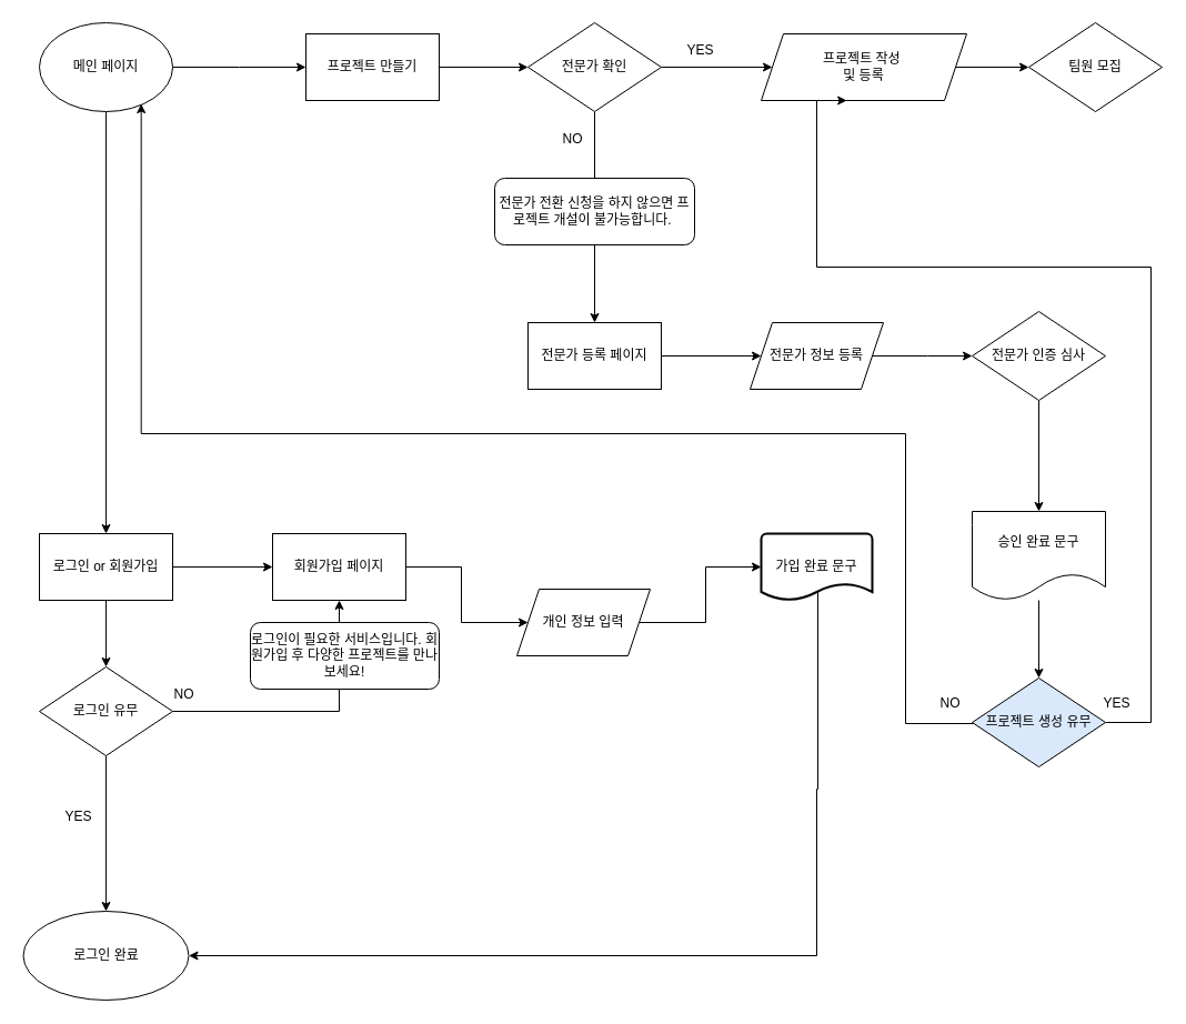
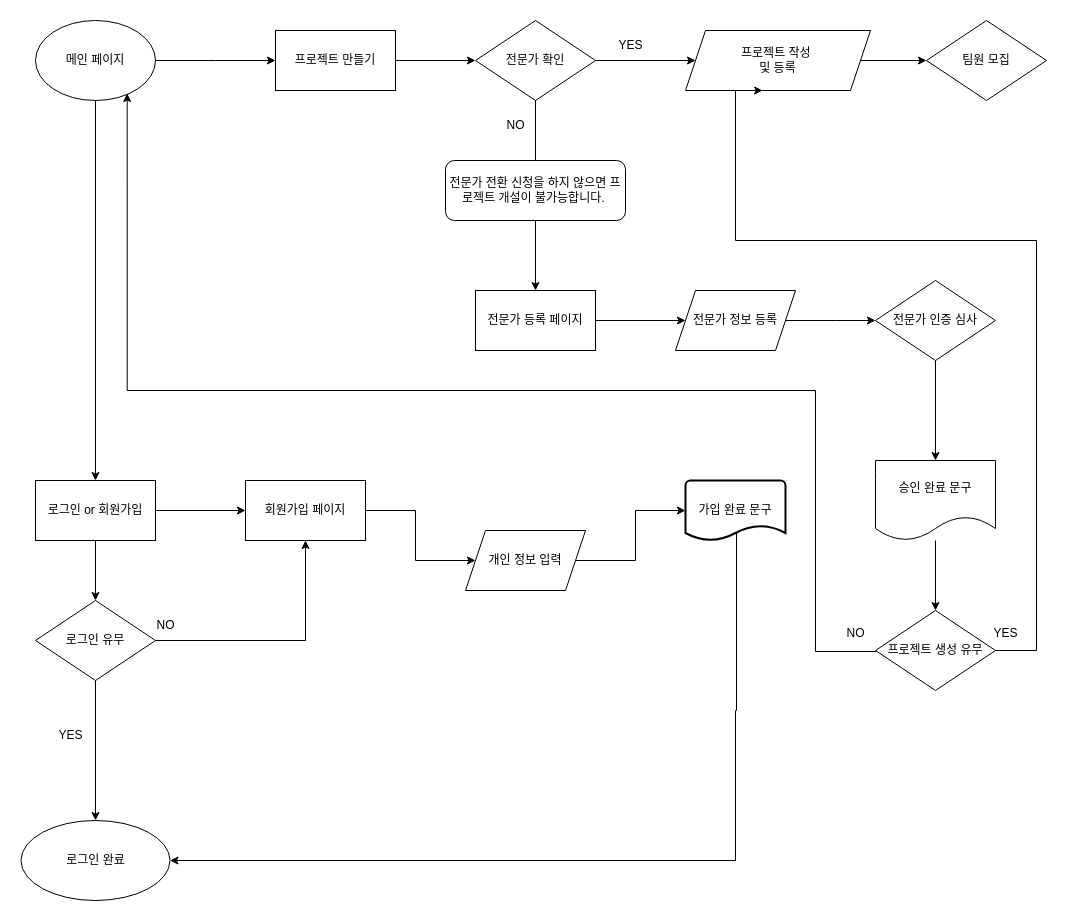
  <mxCell id="0" />
  <mxCell id="1" parent="0" />
  <mxCell id="2" style="edgeStyle=orthogonalEdgeStyle;rounded=0;orthogonalLoop=1;jettySize=auto;html=1;entryX=0.5;entryY=1;entryDx=0;entryDy=0;" parent="1" source="4" target="16" edge="1"><mxGeometry relative="1" as="geometry"><mxPoint x="415" y="640" as="targetPoint" /></mxGeometry></mxCell>
  <mxCell id="3" style="edgeStyle=orthogonalEdgeStyle;rounded=0;orthogonalLoop=1;jettySize=auto;html=1;exitX=0.5;exitY=1;exitDx=0;exitDy=0;entryX=0.5;entryY=0;entryDx=0;entryDy=0;" edge="1" parent="1" source="4" target="11"><mxGeometry relative="1" as="geometry" /></mxCell>
  <mxCell id="4" value="로그인 유무" style="rhombus;whiteSpace=wrap;html=1;" parent="1" vertex="1"><mxGeometry x="35" y="600" width="120" height="80" as="geometry" /></mxCell>
  <mxCell id="5" value="NO" style="text;html=1;align=center;verticalAlign=middle;resizable=0;points=[];autosize=1;strokeColor=none;fillColor=none;" parent="1" vertex="1"><mxGeometry x="145" y="610" width="40" height="30" as="geometry" /></mxCell>
- <mxCell id="6" value="&lt;font&gt;로그인이 필요한 서비스입니다. 회원가입 후 다양한 프로젝트를 만나보세요!&lt;/font&gt;" style="rounded=1;whiteSpace=wrap;html=1;align=center;" parent="1" vertex="1"><mxGeometry x="225" y="560" width="170" height="60" as="geometry" /></mxCell>
  <mxCell id="7" value="YES" style="text;html=1;align=center;verticalAlign=middle;resizable=0;points=[];autosize=1;strokeColor=none;fillColor=none;" parent="1" vertex="1"><mxGeometry x="45" y="720" width="50" height="30" as="geometry" /></mxCell>
  <mxCell id="8" value="" style="edgeStyle=orthogonalEdgeStyle;rounded=0;orthogonalLoop=1;jettySize=auto;html=1;" edge="1" parent="1" source="10" target="14"><mxGeometry relative="1" as="geometry" /></mxCell>
  <mxCell id="9" style="edgeStyle=orthogonalEdgeStyle;rounded=0;orthogonalLoop=1;jettySize=auto;html=1;exitX=1;exitY=0.5;exitDx=0;exitDy=0;entryX=0;entryY=0.5;entryDx=0;entryDy=0;" edge="1" parent="1" source="10"><mxGeometry relative="1" as="geometry"><mxPoint x="275" y="60" as="targetPoint" /></mxGeometry></mxCell>
  <mxCell id="10" value="메인 페이지" style="ellipse;whiteSpace=wrap;html=1;" vertex="1" parent="1"><mxGeometry x="35" y="20" width="120" height="80" as="geometry" /></mxCell>
  <mxCell id="11" value="로그인 완료" style="ellipse;whiteSpace=wrap;html=1;" vertex="1" parent="1"><mxGeometry x="20.5" y="820" width="149" height="80" as="geometry" /></mxCell>
  <mxCell id="12" style="edgeStyle=orthogonalEdgeStyle;rounded=0;orthogonalLoop=1;jettySize=auto;html=1;entryX=0.5;entryY=0;entryDx=0;entryDy=0;" edge="1" parent="1" source="14" target="4"><mxGeometry relative="1" as="geometry" /></mxCell>
  <mxCell id="13" style="edgeStyle=orthogonalEdgeStyle;rounded=0;orthogonalLoop=1;jettySize=auto;html=1;exitX=1;exitY=0.5;exitDx=0;exitDy=0;entryX=0;entryY=0.5;entryDx=0;entryDy=0;" edge="1" parent="1" source="14" target="16"><mxGeometry relative="1" as="geometry" /></mxCell>
  <mxCell id="14" value="로그인 or 회원가입" style="whiteSpace=wrap;html=1;" vertex="1" parent="1"><mxGeometry x="35" y="480" width="120" height="60" as="geometry" /></mxCell>
  <mxCell id="15" style="edgeStyle=orthogonalEdgeStyle;rounded=0;orthogonalLoop=1;jettySize=auto;html=1;exitX=1;exitY=0.5;exitDx=0;exitDy=0;entryX=0;entryY=0.5;entryDx=0;entryDy=0;" edge="1" parent="1" source="16" target="17"><mxGeometry relative="1" as="geometry" /></mxCell>
  <mxCell id="16" value="회원가입 페이지" style="whiteSpace=wrap;html=1;" vertex="1" parent="1"><mxGeometry x="245" y="480" width="120" height="60" as="geometry" /></mxCell>
  <mxCell id="17" value="개인 정보 입력" style="shape=parallelogram;perimeter=parallelogramPerimeter;whiteSpace=wrap;html=1;fixedSize=1;" vertex="1" parent="1"><mxGeometry x="465" y="530" width="120" height="60" as="geometry" /></mxCell>
  <mxCell id="18" style="edgeStyle=orthogonalEdgeStyle;rounded=0;orthogonalLoop=1;jettySize=auto;html=1;entryX=1;entryY=0.5;entryDx=0;entryDy=0;exitX=0.51;exitY=0.833;exitDx=0;exitDy=0;exitPerimeter=0;" edge="1" parent="1" source="19" target="11"><mxGeometry relative="1" as="geometry"><mxPoint x="475" y="860" as="targetPoint" /><Array as="points"><mxPoint x="735" y="710" /><mxPoint x="736" y="860" /></Array></mxGeometry></mxCell>
  <mxCell id="19" value="가입 완료 문구" style="strokeWidth=2;html=1;shape=mxgraph.flowchart.document2;whiteSpace=wrap;size=0.25;" vertex="1" parent="1"><mxGeometry x="685" y="480" width="100" height="60" as="geometry" /></mxCell>
  <mxCell id="20" style="edgeStyle=orthogonalEdgeStyle;rounded=0;orthogonalLoop=1;jettySize=auto;html=1;exitX=1;exitY=0.5;exitDx=0;exitDy=0;entryX=0;entryY=0.5;entryDx=0;entryDy=0;entryPerimeter=0;" edge="1" parent="1" source="17" target="19"><mxGeometry relative="1" as="geometry" /></mxCell>
  <mxCell id="21" style="edgeStyle=orthogonalEdgeStyle;rounded=0;orthogonalLoop=1;jettySize=auto;html=1;exitX=1;exitY=0.5;exitDx=0;exitDy=0;entryX=0;entryY=0.5;entryDx=0;entryDy=0;" edge="1" parent="1" source="22" target="25"><mxGeometry relative="1" as="geometry" /></mxCell>
  <mxCell id="22" value="프로젝트 만들기" style="rounded=0;whiteSpace=wrap;html=1;" vertex="1" parent="1"><mxGeometry x="275" y="30" width="120" height="60" as="geometry" /></mxCell>
  <mxCell id="23" style="edgeStyle=orthogonalEdgeStyle;rounded=0;orthogonalLoop=1;jettySize=auto;html=1;exitX=1;exitY=0.5;exitDx=0;exitDy=0;entryX=0;entryY=0.5;entryDx=0;entryDy=0;" edge="1" parent="1" source="25" target="27"><mxGeometry relative="1" as="geometry" /></mxCell>
  <mxCell id="24" value="" style="edgeStyle=orthogonalEdgeStyle;rounded=0;orthogonalLoop=1;jettySize=auto;html=1;" edge="1" parent="1" source="25" target="30"><mxGeometry relative="1" as="geometry" /></mxCell>
  <mxCell id="25" value="전문가 확인" style="rhombus;whiteSpace=wrap;html=1;" vertex="1" parent="1"><mxGeometry x="475" y="20" width="120" height="80" as="geometry" /></mxCell>
  <mxCell id="26" style="edgeStyle=orthogonalEdgeStyle;rounded=0;orthogonalLoop=1;jettySize=auto;html=1;exitX=1;exitY=0.5;exitDx=0;exitDy=0;" edge="1" parent="1" source="27" target="32"><mxGeometry relative="1" as="geometry" /></mxCell>
  <mxCell id="27" value="프로젝트 작성&amp;nbsp;&lt;div&gt;및 등록&lt;/div&gt;" style="shape=parallelogram;perimeter=parallelogramPerimeter;whiteSpace=wrap;html=1;fixedSize=1;" vertex="1" parent="1"><mxGeometry x="685" y="30" width="185" height="60" as="geometry" /></mxCell>
  <mxCell id="28" value="YES" style="text;html=1;align=center;verticalAlign=middle;resizable=0;points=[];autosize=1;strokeColor=none;fillColor=none;" vertex="1" parent="1"><mxGeometry x="605" y="30" width="50" height="30" as="geometry" /></mxCell>
  <mxCell id="29" style="edgeStyle=orthogonalEdgeStyle;rounded=0;orthogonalLoop=1;jettySize=auto;html=1;exitX=1;exitY=0.5;exitDx=0;exitDy=0;entryX=0;entryY=0.5;entryDx=0;entryDy=0;" edge="1" parent="1" source="30" target="34"><mxGeometry relative="1" as="geometry" /></mxCell>
  <mxCell id="30" value="전문가 등록 페이지" style="whiteSpace=wrap;html=1;" vertex="1" parent="1"><mxGeometry x="475" y="290" width="120" height="60" as="geometry" /></mxCell>
  <mxCell id="31" value="NO" style="text;html=1;align=center;verticalAlign=middle;resizable=0;points=[];autosize=1;strokeColor=none;fillColor=none;" vertex="1" parent="1"><mxGeometry x="495" y="110" width="40" height="30" as="geometry" /></mxCell>
  <mxCell id="32" value="팀원 모집" style="rhombus;whiteSpace=wrap;html=1;" vertex="1" parent="1"><mxGeometry x="926" y="20" width="120" height="80" as="geometry" /></mxCell>
  <mxCell id="33" value="" style="edgeStyle=orthogonalEdgeStyle;rounded=0;orthogonalLoop=1;jettySize=auto;html=1;" edge="1" parent="1" source="34"><mxGeometry relative="1" as="geometry"><mxPoint x="875" y="320" as="targetPoint" /></mxGeometry></mxCell>
  <mxCell id="34" value="전문가 정보 등록" style="shape=parallelogram;perimeter=parallelogramPerimeter;whiteSpace=wrap;html=1;fixedSize=1;" vertex="1" parent="1"><mxGeometry x="675" y="290" width="120" height="60" as="geometry" /></mxCell>
  <mxCell id="35" style="edgeStyle=orthogonalEdgeStyle;rounded=0;orthogonalLoop=1;jettySize=auto;html=1;exitX=0.5;exitY=1;exitDx=0;exitDy=0;entryX=0.5;entryY=0;entryDx=0;entryDy=0;" edge="1" parent="1" source="36" target="39"><mxGeometry relative="1" as="geometry" /></mxCell>
  <mxCell id="36" value="전문가 인증 심사" style="rhombus;whiteSpace=wrap;html=1;" vertex="1" parent="1"><mxGeometry x="875" y="280" width="120" height="80" as="geometry" /></mxCell>
  <mxCell id="37" value="&lt;font&gt;전문가 전환 신청을 하지 않으면 프로젝트 개설이 불가능합니다.&amp;nbsp;&lt;/font&gt;" style="rounded=1;whiteSpace=wrap;html=1;align=center;" vertex="1" parent="1"><mxGeometry x="445" y="160" width="180" height="60" as="geometry" /></mxCell>
  <mxCell id="38" style="edgeStyle=orthogonalEdgeStyle;rounded=0;orthogonalLoop=1;jettySize=auto;html=1;entryX=0.5;entryY=0;entryDx=0;entryDy=0;" edge="1" parent="1" source="39" target="42"><mxGeometry relative="1" as="geometry"><Array as="points" /></mxGeometry></mxCell>
  <mxCell id="39" value="승인 완료 문구" style="shape=document;whiteSpace=wrap;html=1;boundedLbl=1;" vertex="1" parent="1"><mxGeometry x="875" y="460" width="120" height="80" as="geometry" /></mxCell>
  <mxCell id="40" style="edgeStyle=orthogonalEdgeStyle;rounded=0;orthogonalLoop=1;jettySize=auto;html=1;entryX=0.417;entryY=1;entryDx=0;entryDy=0;entryPerimeter=0;" edge="1" parent="1" source="42" target="27"><mxGeometry relative="1" as="geometry"><mxPoint x="1035" y="240" as="targetPoint" /><Array as="points"><mxPoint x="1036" y="650" /><mxPoint x="1036" y="240" /><mxPoint x="735" y="240" /></Array></mxGeometry></mxCell>
  <mxCell id="41" style="edgeStyle=orthogonalEdgeStyle;rounded=0;orthogonalLoop=1;jettySize=auto;html=1;entryX=0.764;entryY=0.913;entryDx=0;entryDy=0;entryPerimeter=0;" edge="1" parent="1" source="42" target="10"><mxGeometry relative="1" as="geometry"><mxPoint x="385" y="370" as="targetPoint" /><Array as="points"><mxPoint x="815" y="651" /><mxPoint x="815" y="390" /><mxPoint x="127" y="390" /></Array></mxGeometry></mxCell>
- <mxCell id="42" value="프로젝트 생성 유무" style="rhombus;whiteSpace=wrap;html=1;fillColor=#dae8fc;" vertex="1" parent="1"><mxGeometry x="875" y="610" width="120" height="80" as="geometry" /></mxCell>
+ <mxCell id="42" value="프로젝트 생성 유무" style="rhombus;whiteSpace=wrap;html=1;" vertex="1" parent="1"><mxGeometry x="875" y="610" width="120" height="80" as="geometry" /></mxCell>
  <mxCell id="43" value="YES" style="text;html=1;align=center;verticalAlign=middle;resizable=0;points=[];autosize=1;strokeColor=none;fillColor=none;" vertex="1" parent="1"><mxGeometry x="980" y="618" width="50" height="30" as="geometry" /></mxCell>
  <mxCell id="44" value="NO" style="text;html=1;align=center;verticalAlign=middle;resizable=0;points=[];autosize=1;strokeColor=none;fillColor=none;" vertex="1" parent="1"><mxGeometry x="835" y="618" width="40" height="30" as="geometry" /></mxCell>
